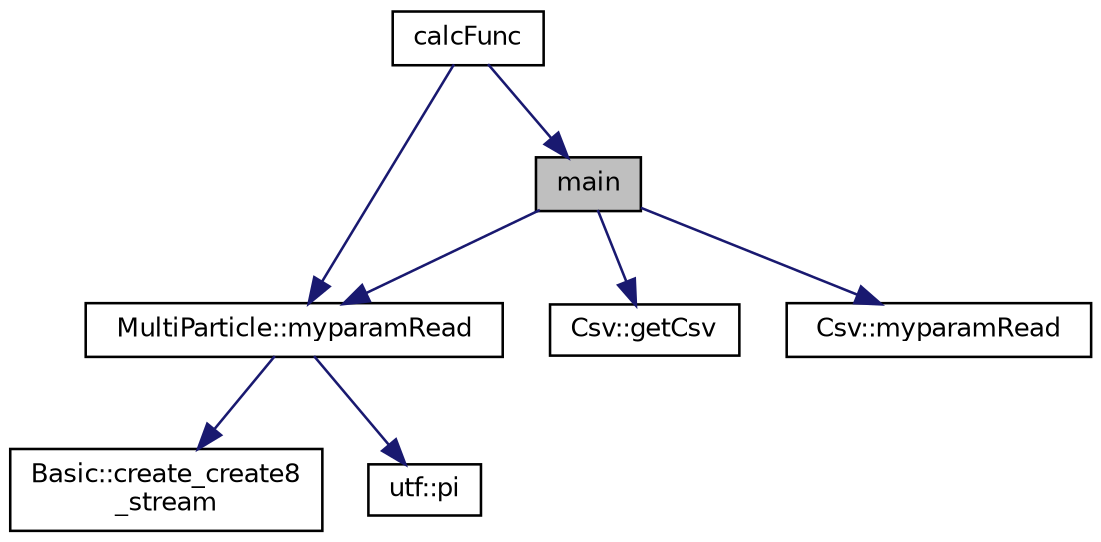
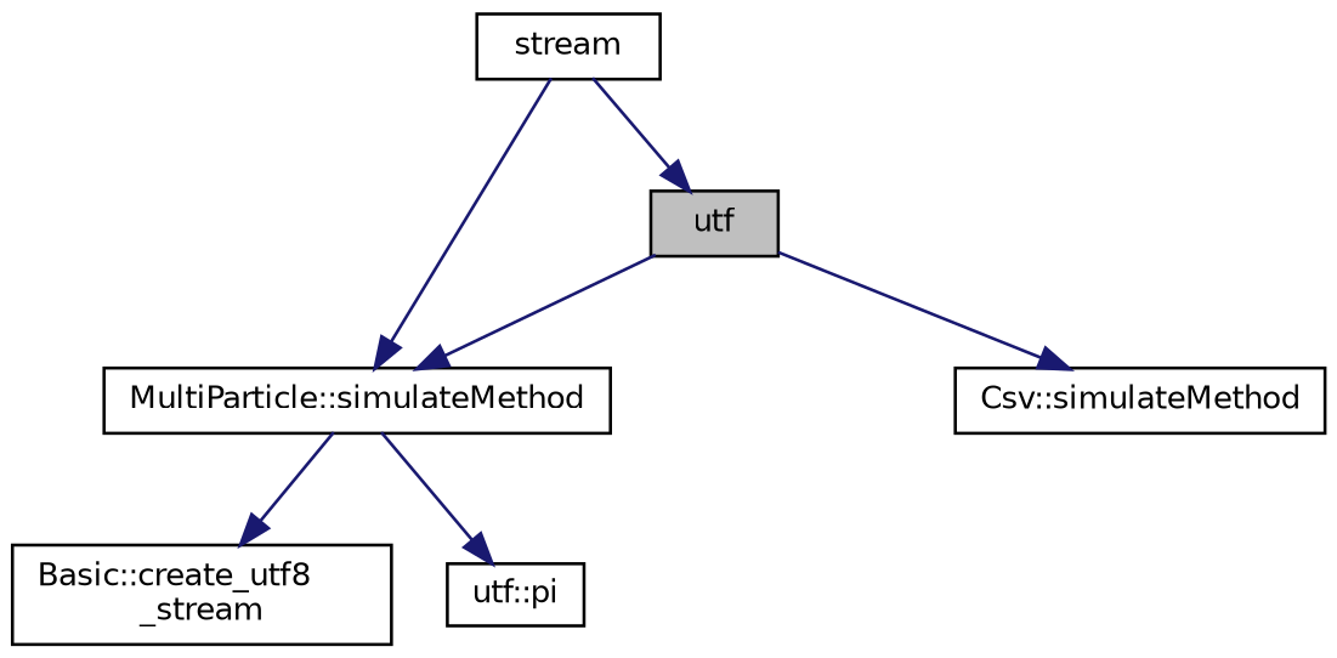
  digraph {
    rankdir=TB
    node [color=black fillcolor=white fontname=Helvetica fontsize=10 shape=record style=filled]
    edge [color=midnightblue fontname=Helvetica fontsize=10 labelfontname=Helvetica labelfontsize=10 style=solid]
-   n1 [fillcolor=grey75 fontcolor=black height=0.2 label=main width=0.4]
-   n2 [height=0.2 label="MultiParticle::myparamRead" width=0.4]
-   n3 [height=0.2 label="Csv::getCsv" width=0.4]
-   n4 [height=0.2 label="Csv::myparamRead" width=0.4]
-   n5 [height=0.2 label=calcFunc width=0.4]
-   n6 [height=0.2 label="Basic::create_create8\l_stream" width=0.4]
+   n1 [fillcolor=grey75 fontcolor=black height=0.2 label=utf width=0.4]
+   n2 [height=0.2 label="MultiParticle::simulateMethod" width=0.4]
+   n4 [height=0.2 label="Csv::simulateMethod" width=0.4]
+   n5 [height=0.2 label=stream width=0.4]
+   n6 [height=0.2 label="Basic::create_utf8\l_stream" width=0.4]
    n7 [height=0.2 label="utf::pi" width=0.4]
    n1 -> n2
-   n1 -> n3
    n1 -> n4
    n2 -> n6
    n2 -> n7
    n5 -> n1
    n5 -> n2
  }
